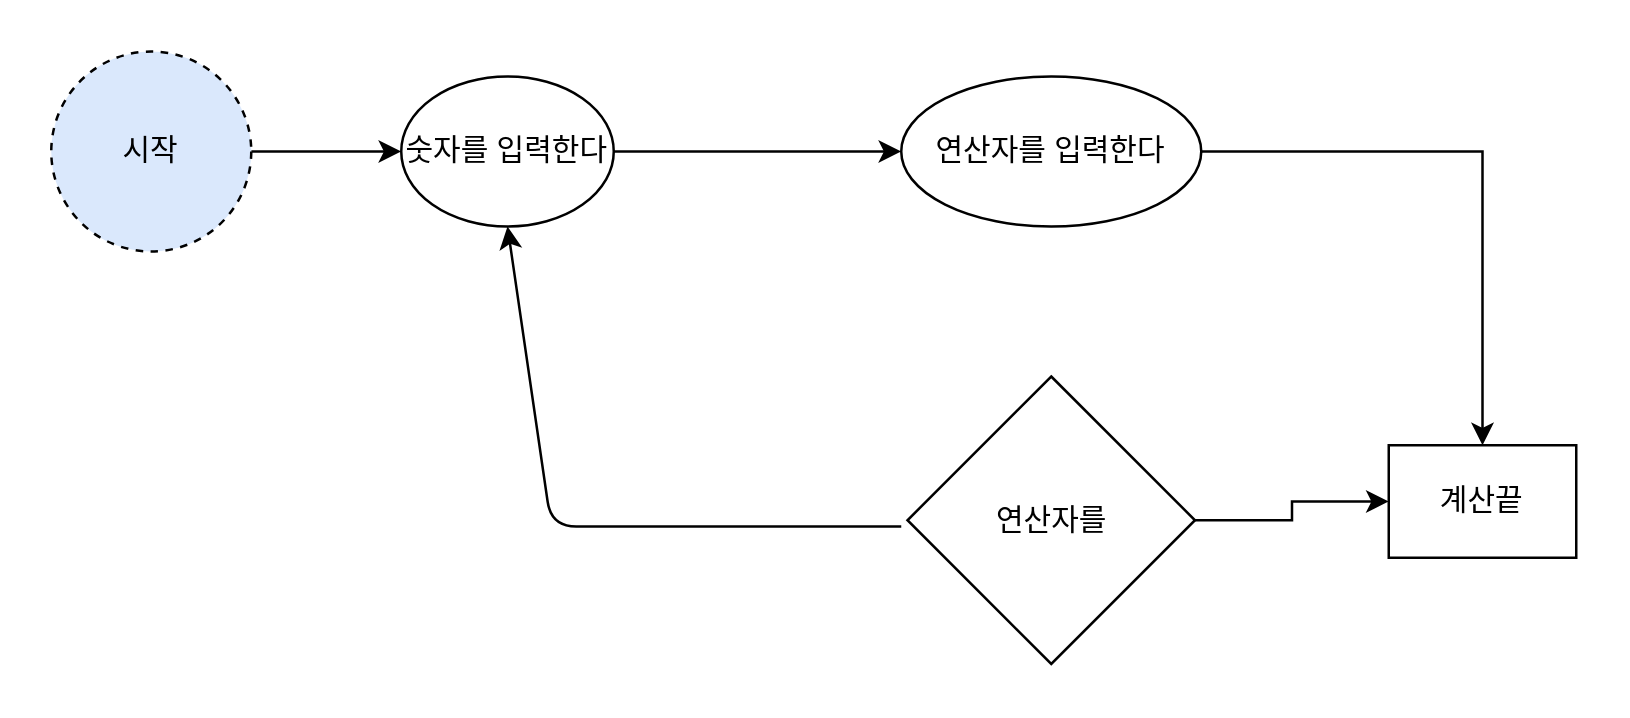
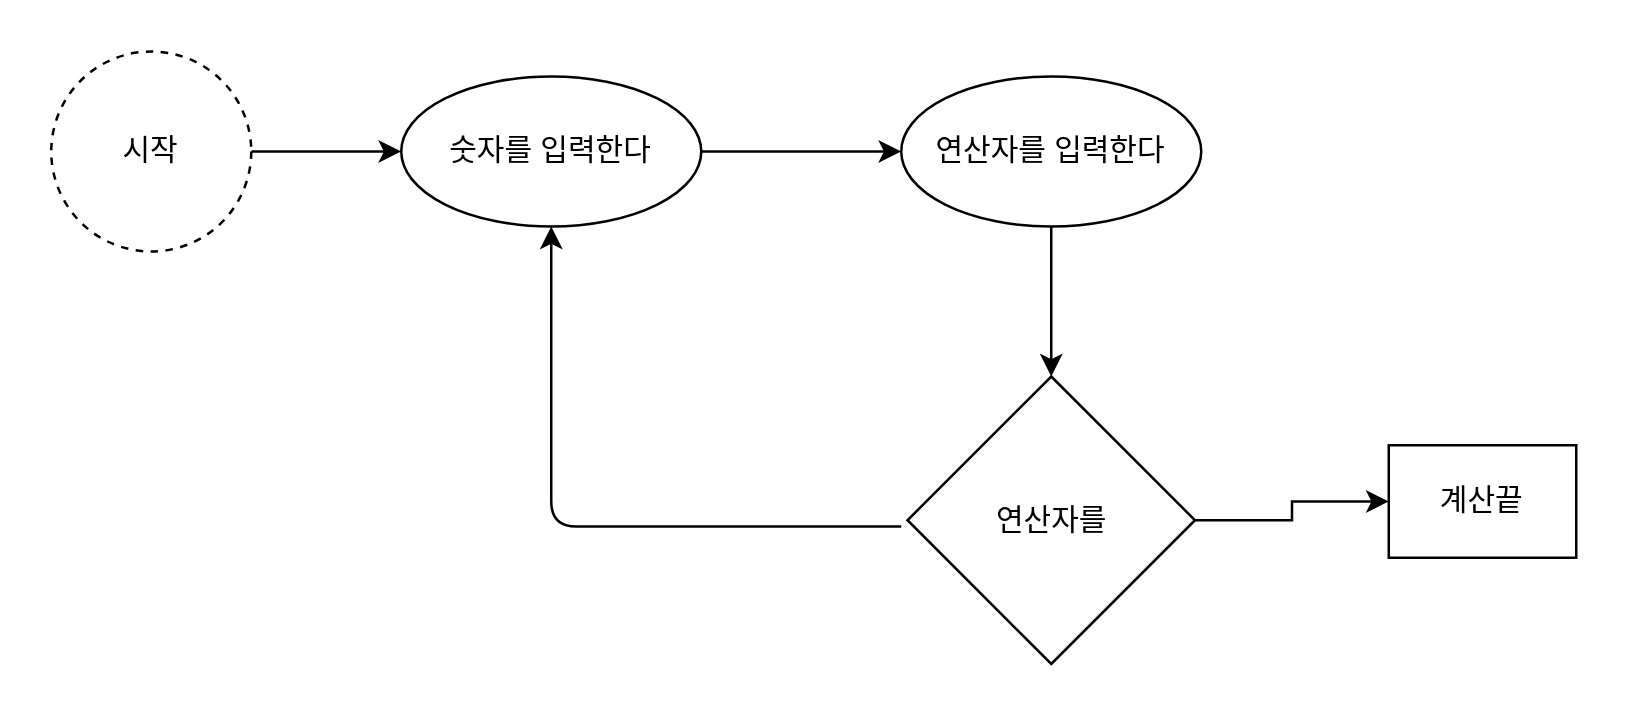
  <mxCell id="0" />
  <mxCell id="1" parent="0" />
  <mxCell id="2" value="" style="edgeStyle=orthogonalEdgeStyle;rounded=0;orthogonalLoop=1;jettySize=auto;html=1;" edge="1" parent="1" source="3" target="5"><mxGeometry relative="1" as="geometry" /></mxCell>
- <mxCell id="3" value="시작" style="ellipse;whiteSpace=wrap;html=1;aspect=fixed;dashed=1;fillColor=#dae8fc;" vertex="1" parent="1"><mxGeometry x="20" y="20" width="80" height="80" as="geometry" /></mxCell>
+ <mxCell id="3" value="시작" style="ellipse;whiteSpace=wrap;html=1;aspect=fixed;dashed=1;" vertex="1" parent="1"><mxGeometry x="20" y="20" width="80" height="80" as="geometry" /></mxCell>
  <mxCell id="4" value="" style="edgeStyle=orthogonalEdgeStyle;rounded=0;orthogonalLoop=1;jettySize=auto;html=1;" edge="1" parent="1" source="5" target="7"><mxGeometry relative="1" as="geometry" /></mxCell>
- <mxCell id="5" value="숫자를 입력한다" style="ellipse;whiteSpace=wrap;html=1;" vertex="1" parent="1"><mxGeometry x="160" y="30" width="85" height="60" as="geometry" /></mxCell>
- <mxCell id="6" value="" style="edgeStyle=orthogonalEdgeStyle;rounded=0;orthogonalLoop=1;jettySize=auto;html=1;" edge="1" parent="1" source="7" target="10"><mxGeometry relative="1" as="geometry" /></mxCell>
+ <mxCell id="5" value="숫자를 입력한다" style="ellipse;whiteSpace=wrap;html=1;" vertex="1" parent="1"><mxGeometry x="160" y="30" width="120" height="60" as="geometry" /></mxCell>
+ <mxCell id="6" value="" style="edgeStyle=orthogonalEdgeStyle;rounded=0;orthogonalLoop=1;jettySize=auto;html=1;" edge="1" parent="1" source="7" target="9"><mxGeometry relative="1" as="geometry" /></mxCell>
  <mxCell id="7" value="연산자를 입력한다" style="ellipse;whiteSpace=wrap;html=1;" vertex="1" parent="1"><mxGeometry x="360" y="30" width="120" height="60" as="geometry" /></mxCell>
  <mxCell id="8" value="" style="edgeStyle=orthogonalEdgeStyle;rounded=0;orthogonalLoop=1;jettySize=auto;html=1;" edge="1" parent="1" source="9" target="10"><mxGeometry relative="1" as="geometry" /></mxCell>
  <mxCell id="9" value="연산자를" style="rhombus;whiteSpace=wrap;html=1;" vertex="1" parent="1"><mxGeometry x="362.5" y="150" width="115" height="115" as="geometry" /></mxCell>
  <mxCell id="10" value="계산끝" style="whiteSpace=wrap;html=1;" vertex="1" parent="1"><mxGeometry x="555" y="177.5" width="75" height="45" as="geometry" /></mxCell>
  <mxCell id="11" value="" style="endArrow=classic;html=1;entryX=0.5;entryY=1;entryDx=0;entryDy=0;" edge="1" parent="1" target="5"><mxGeometry width="50" height="50" relative="1" as="geometry"><mxPoint x="360" y="210" as="sourcePoint" /><mxPoint x="300" y="140" as="targetPoint" /><Array as="points"><mxPoint x="220" y="210" /></Array></mxGeometry></mxCell>
